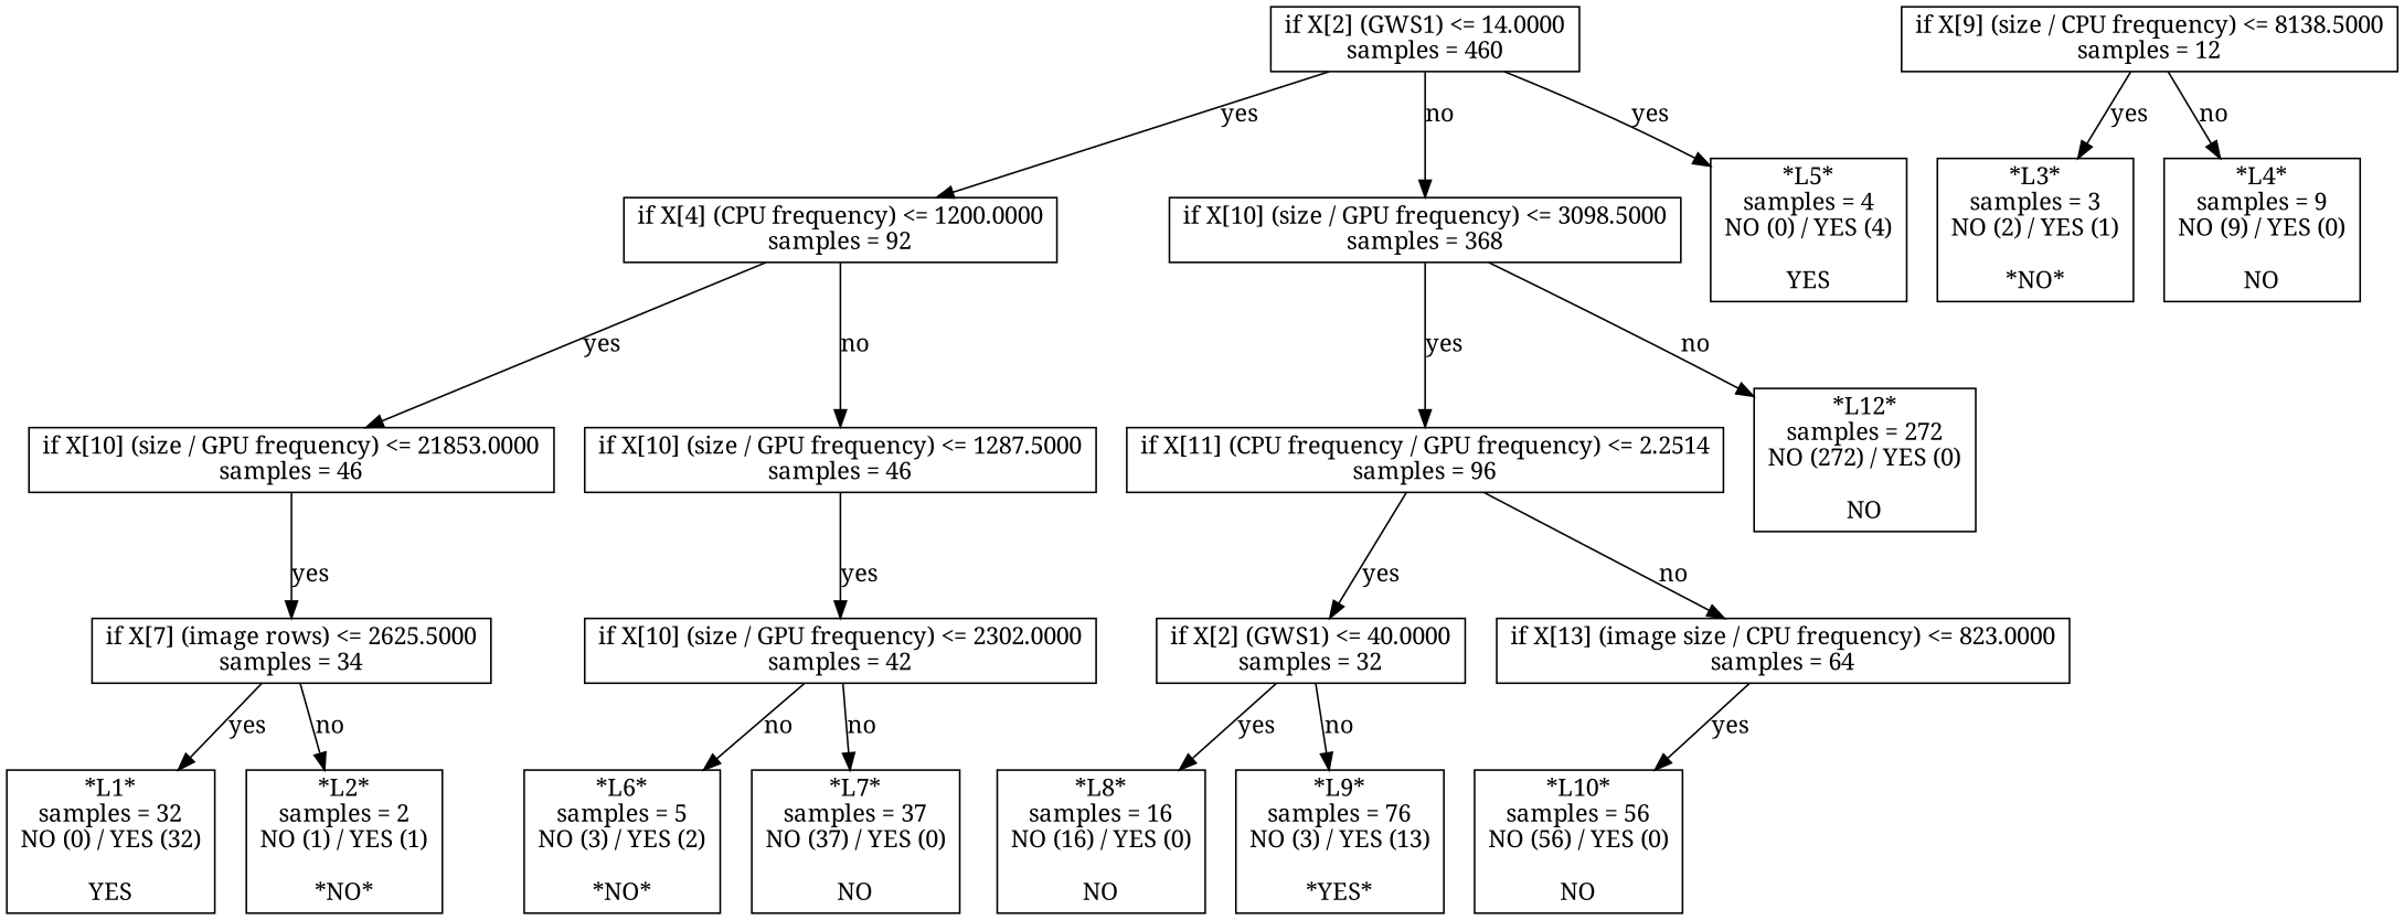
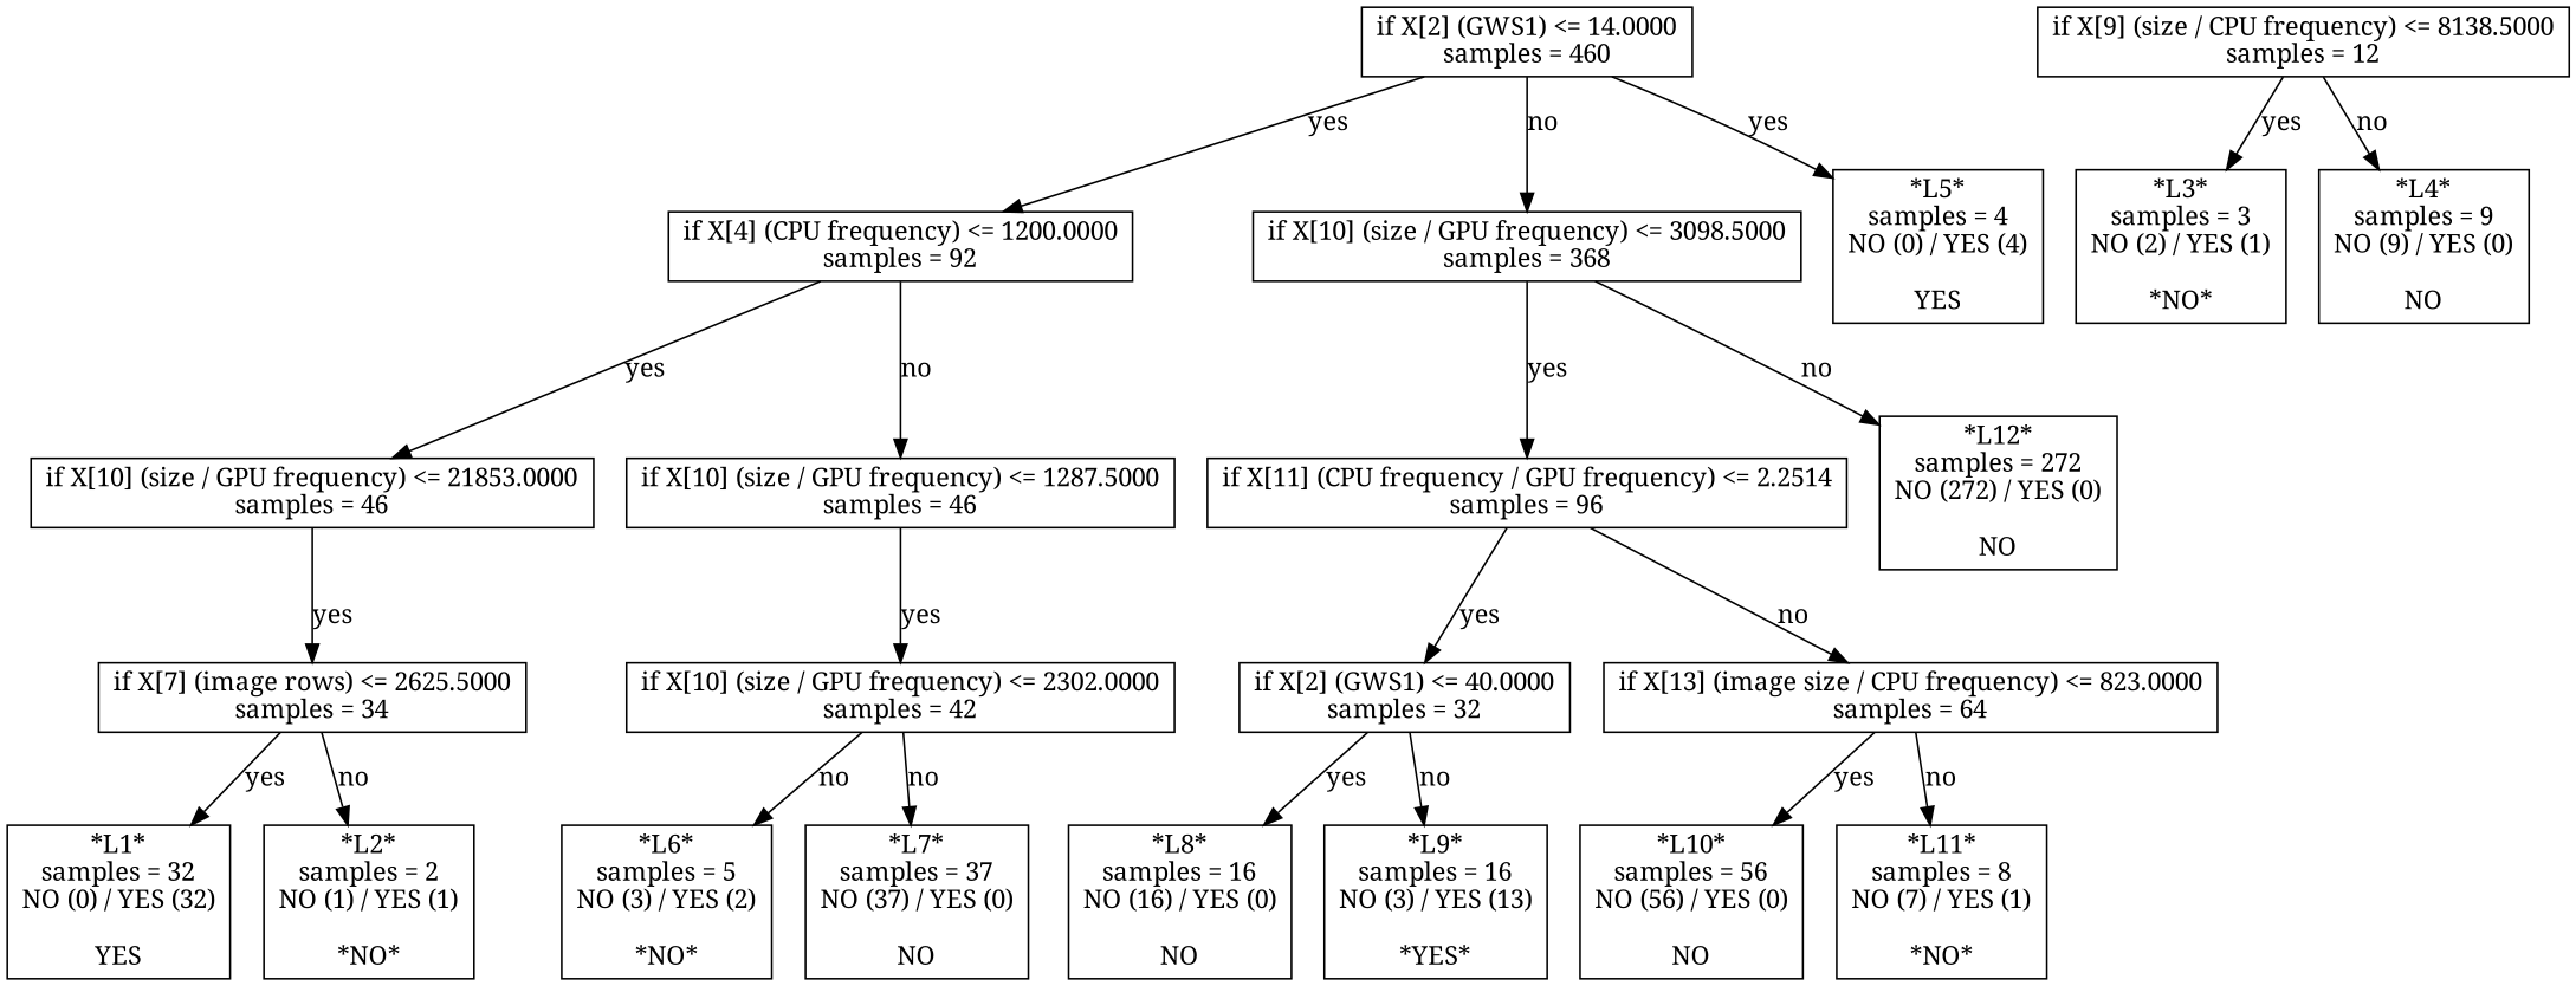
  digraph {
    fontname="Noto Serif"
    node [fontname="Noto Serif" shape=box]
    edge [fontname="Noto Serif"]
    n1 [label="if X[2] (GWS1) <= 14.0000\nsamples = 460"]
    n2 [label="if X[4] (CPU frequency) <= 1200.0000\nsamples = 92"]
    n3 [label="if X[10] (size / GPU frequency) <= 3098.5000\nsamples = 368"]
    n4 [label="*L5*\nsamples = 4\nNO (0) / YES (4)\n\nYES"]
    n5 [label="if X[10] (size / GPU frequency) <= 21853.0000\nsamples = 46"]
    n6 [label="if X[10] (size / GPU frequency) <= 1287.5000\nsamples = 46"]
    n7 [label="if X[11] (CPU frequency / GPU frequency) <= 2.2514\nsamples = 96"]
    n8 [label="*L12*\nsamples = 272\nNO (272) / YES (0)\n\nNO"]
    n9 [label="if X[7] (image rows) <= 2625.5000\nsamples = 34"]
    n10 [label="if X[10] (size / GPU frequency) <= 2302.0000\nsamples = 42"]
    n11 [label="*L1*\nsamples = 32\nNO (0) / YES (32)\n\nYES"]
    n12 [label="*L2*\nsamples = 2\nNO (1) / YES (1)\n\n*NO*"]
    n13 [label="if X[9] (size / CPU frequency) <= 8138.5000\nsamples = 12"]
    n14 [label="*L3*\nsamples = 3\nNO (2) / YES (1)\n\n*NO*"]
    n15 [label="*L4*\nsamples = 9\nNO (9) / YES (0)\n\nNO"]
    n16 [label="*L6*\nsamples = 5\nNO (3) / YES (2)\n\n*NO*"]
    n17 [label="*L7*\nsamples = 37\nNO (37) / YES (0)\n\nNO"]
    n18 [label="if X[2] (GWS1) <= 40.0000\nsamples = 32"]
    n19 [label="if X[13] (image size / CPU frequency) <= 823.0000\nsamples = 64"]
    n20 [label="*L8*\nsamples = 16\nNO (16) / YES (0)\n\nNO"]
-   n21 [label="*L9*\nsamples = 76\nNO (3) / YES (13)\n\n*YES*"]
+   n21 [label="*L9*\nsamples = 16\nNO (3) / YES (13)\n\n*YES*"]
    n22 [label="*L10*\nsamples = 56\nNO (56) / YES (0)\n\nNO"]
+   n23 [label="*L11*\nsamples = 8\nNO (7) / YES (1)\n\n*NO*"]
    n1 -> n2 [label=yes]
    n1 -> n3 [label=no]
    n1 -> n4 [label=yes]
    n2 -> n5 [label=yes]
    n2 -> n6 [label=no]
    n3 -> n7 [label=yes]
    n3 -> n8 [label=no]
    n5 -> n9 [label=yes]
    n6 -> n10 [label=yes]
    n7 -> n18 [label=yes]
    n7 -> n19 [label=no]
    n9 -> n11 [label=yes]
    n9 -> n12 [label=no]
    n10 -> n16 [label=no]
    n10 -> n17 [label=no]
    n13 -> n14 [label=yes]
    n13 -> n15 [label=no]
    n18 -> n20 [label=yes]
    n18 -> n21 [label=no]
    n19 -> n22 [label=yes]
+   n19 -> n23 [label=no]
  }
